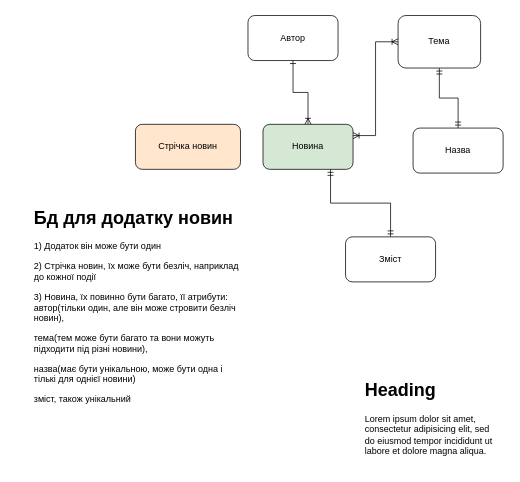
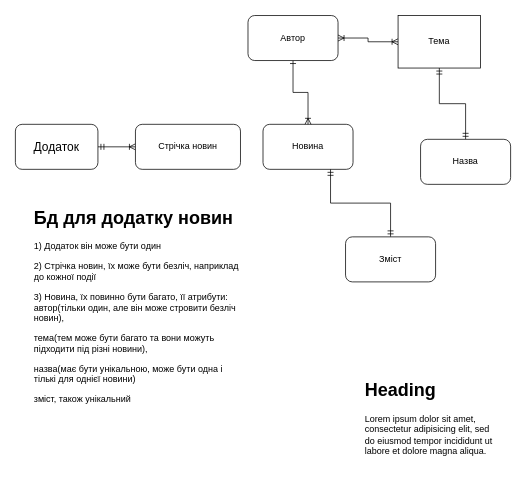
  <mxCell id="0" />
  <mxCell id="1" parent="0" />
- <mxCell id="4" value="Стрічка новин" style="rounded=1;whiteSpace=wrap;html=1;fillColor=#ffe6cc;" vertex="1" parent="1"><mxGeometry x="180" y="165" width="140" height="60" as="geometry" /></mxCell>
- <mxCell id="5" value="Новина" style="rounded=1;whiteSpace=wrap;html=1;fillColor=#d5e8d4;" vertex="1" parent="1"><mxGeometry x="350" y="165" width="120" height="60" as="geometry" /></mxCell>
+ <mxCell id="2" style="edgeStyle=orthogonalEdgeStyle;rounded=0;orthogonalLoop=1;jettySize=auto;html=1;startArrow=ERmandOne;startFill=0;endArrow=ERoneToMany;endFill=0;" edge="1" parent="1" source="3" target="4"><mxGeometry relative="1" as="geometry" /></mxCell>
+ <mxCell id="3" value="&lt;font style=&quot;font-size: 16px;&quot;&gt;Додаток&lt;/font&gt;" style="rounded=1;whiteSpace=wrap;html=1;" vertex="1" parent="1"><mxGeometry x="20" y="165" width="110" height="60" as="geometry" /></mxCell>
+ <mxCell id="4" value="Стрічка новин" style="rounded=1;whiteSpace=wrap;html=1;" vertex="1" parent="1"><mxGeometry x="180" y="165" width="140" height="60" as="geometry" /></mxCell>
+ <mxCell id="5" value="Новина" style="rounded=1;whiteSpace=wrap;html=1;" vertex="1" parent="1"><mxGeometry x="350" y="165" width="120" height="60" as="geometry" /></mxCell>
  <mxCell id="6" style="edgeStyle=orthogonalEdgeStyle;rounded=0;orthogonalLoop=1;jettySize=auto;html=1;startArrow=ERone;startFill=0;endArrow=ERoneToMany;endFill=0;" edge="1" parent="1" source="7" target="5"><mxGeometry relative="1" as="geometry" /></mxCell>
  <mxCell id="7" value="Автор" style="rounded=1;whiteSpace=wrap;html=1;" vertex="1" parent="1"><mxGeometry x="330" y="20" width="120" height="60" as="geometry" /></mxCell>
- <mxCell id="8" style="edgeStyle=orthogonalEdgeStyle;rounded=0;orthogonalLoop=1;jettySize=auto;html=1;entryX=1;entryY=0.25;entryDx=0;entryDy=0;startArrow=ERoneToMany;startFill=0;endArrow=ERoneToMany;endFill=0;" edge="1" parent="1" source="9" target="5"><mxGeometry relative="1" as="geometry" /></mxCell>
- <mxCell id="9" value="Тема" style="rounded=1;whiteSpace=wrap;html=1;" vertex="1" parent="1"><mxGeometry x="530" y="20" width="110" height="70" as="geometry" /></mxCell>
+ <mxCell id="8" style="edgeStyle=orthogonalEdgeStyle;rounded=0;orthogonalLoop=1;jettySize=auto;html=1;startArrow=ERoneToMany;startFill=0;endArrow=ERoneToMany;endFill=0;" edge="1" parent="1" source="9" target="7"><mxGeometry relative="1" as="geometry" /></mxCell>
+ <mxCell id="9" value="Тема" style="whiteSpace=wrap;html=1;rounded=0;" vertex="1" parent="1"><mxGeometry x="530" y="20" width="110" height="70" as="geometry" /></mxCell>
  <mxCell id="10" style="edgeStyle=orthogonalEdgeStyle;rounded=0;orthogonalLoop=1;jettySize=auto;html=1;startArrow=ERmandOne;startFill=0;endArrow=ERmandOne;endFill=0;" edge="1" parent="1" source="11" target="9"><mxGeometry relative="1" as="geometry" /></mxCell>
- <mxCell id="11" value="Назва" style="rounded=1;whiteSpace=wrap;html=1;" vertex="1" parent="1"><mxGeometry x="550" y="170" width="120" height="60" as="geometry" /></mxCell>
+ <mxCell id="11" value="Назва" style="rounded=1;whiteSpace=wrap;html=1;" vertex="1" parent="1"><mxGeometry x="560" y="185" width="120" height="60" as="geometry" /></mxCell>
  <mxCell id="12" style="edgeStyle=orthogonalEdgeStyle;rounded=0;orthogonalLoop=1;jettySize=auto;html=1;entryX=0.75;entryY=1;entryDx=0;entryDy=0;startArrow=ERmandOne;startFill=0;endArrow=ERmandOne;endFill=0;" edge="1" parent="1" source="13" target="5"><mxGeometry relative="1" as="geometry" /></mxCell>
  <mxCell id="13" value="Зміст" style="rounded=1;whiteSpace=wrap;html=1;" vertex="1" parent="1"><mxGeometry x="460" y="315" width="120" height="60" as="geometry" /></mxCell>
  <mxCell id="14" value="&lt;h1&gt;Бд для додатку новин&lt;/h1&gt;&lt;p&gt;1) Додаток він може бути один&amp;nbsp;&lt;/p&gt;&lt;p&gt;2) Стрічка новин, їх може бути безліч, наприклад до кожної події&amp;nbsp;&lt;/p&gt;&lt;p&gt;3) Новина, їх повинно бути багато, її атрибути: автор(тільки один, але він може стровити безліч новин),&lt;/p&gt;&lt;p&gt;тема(тем може бути багато та вони можуть підходити під різні новини),&amp;nbsp;&lt;/p&gt;&lt;p&gt;назва(має бути унікальною, може бути одна і тількі для однієї новини)&lt;/p&gt;&lt;p&gt;зміст, також унікальний&amp;nbsp; &amp;nbsp;&amp;nbsp;&lt;/p&gt;" style="text;html=1;strokeColor=none;fillColor=none;spacing=5;spacingTop=-20;whiteSpace=wrap;overflow=hidden;rounded=0;" vertex="1" parent="1"><mxGeometry x="40" y="270" width="290" height="270" as="geometry" /></mxCell>
  <mxCell id="15" value="&lt;h1&gt;Heading&lt;/h1&gt;&lt;p&gt;Lorem ipsum dolor sit amet, consectetur adipisicing elit, sed do eiusmod tempor incididunt ut labore et dolore magna aliqua.&lt;/p&gt;" style="text;html=1;strokeColor=none;fillColor=none;spacing=5;spacingTop=-20;whiteSpace=wrap;overflow=hidden;rounded=0;" vertex="1" parent="1"><mxGeometry x="481" y="500" width="190" height="120" as="geometry" /></mxCell>
